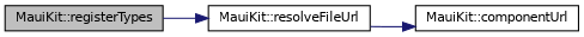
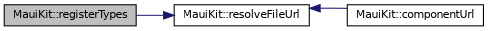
  digraph {
    rankdir=LR
    node [color=black fillcolor=white fontname=Helvetica fontsize=10 shape=record style=filled]
    edge [color=midnightblue fontname=Helvetica fontsize=10 labelfontname=Helvetica labelfontsize=10 style=solid]
    n1 [fillcolor=grey75 fontcolor=black height=0.2 label="MauiKit::registerTypes" width=0.4]
    n2 [height=0.2 label="MauiKit::resolveFileUrl" width=0.4]
    n3 [height=0.2 label="MauiKit::componentUrl" width=0.4]
    n1 -> n2
-   n2 -> n3
+   n3 -> n2
  }
